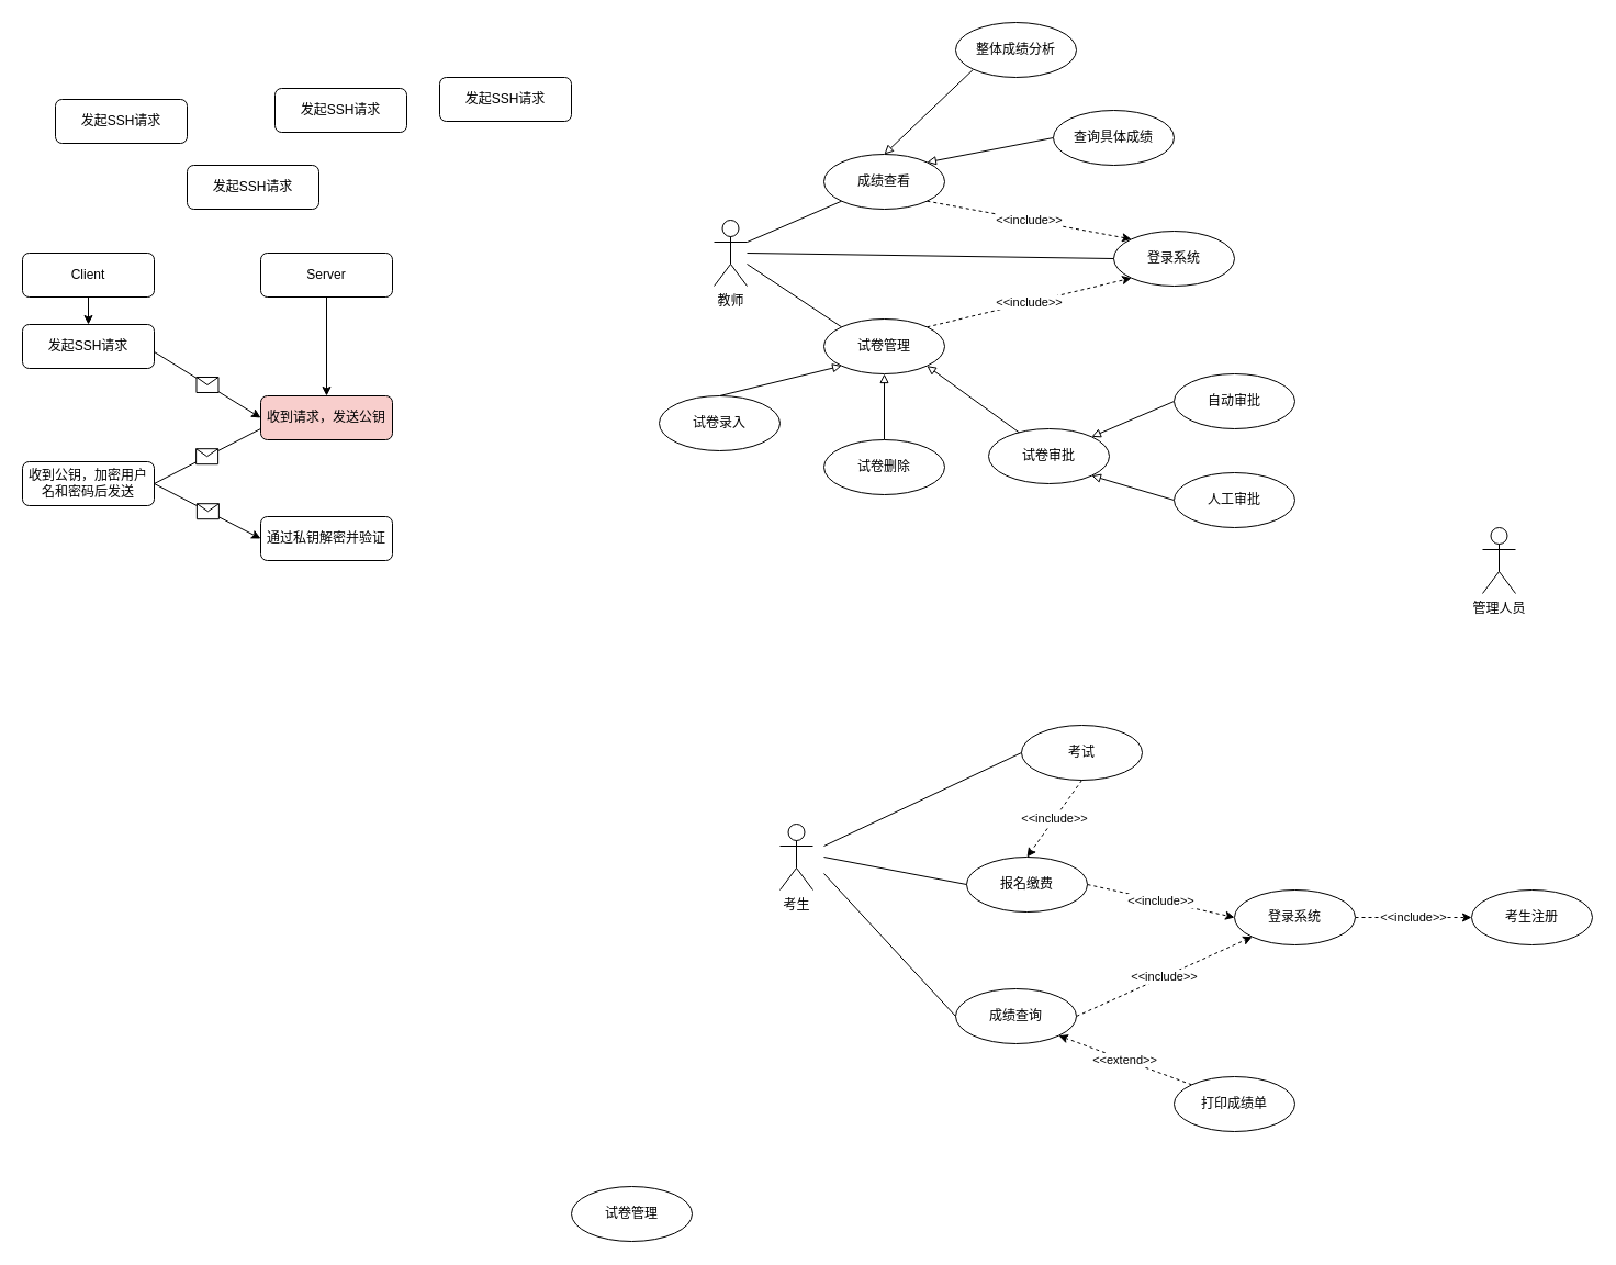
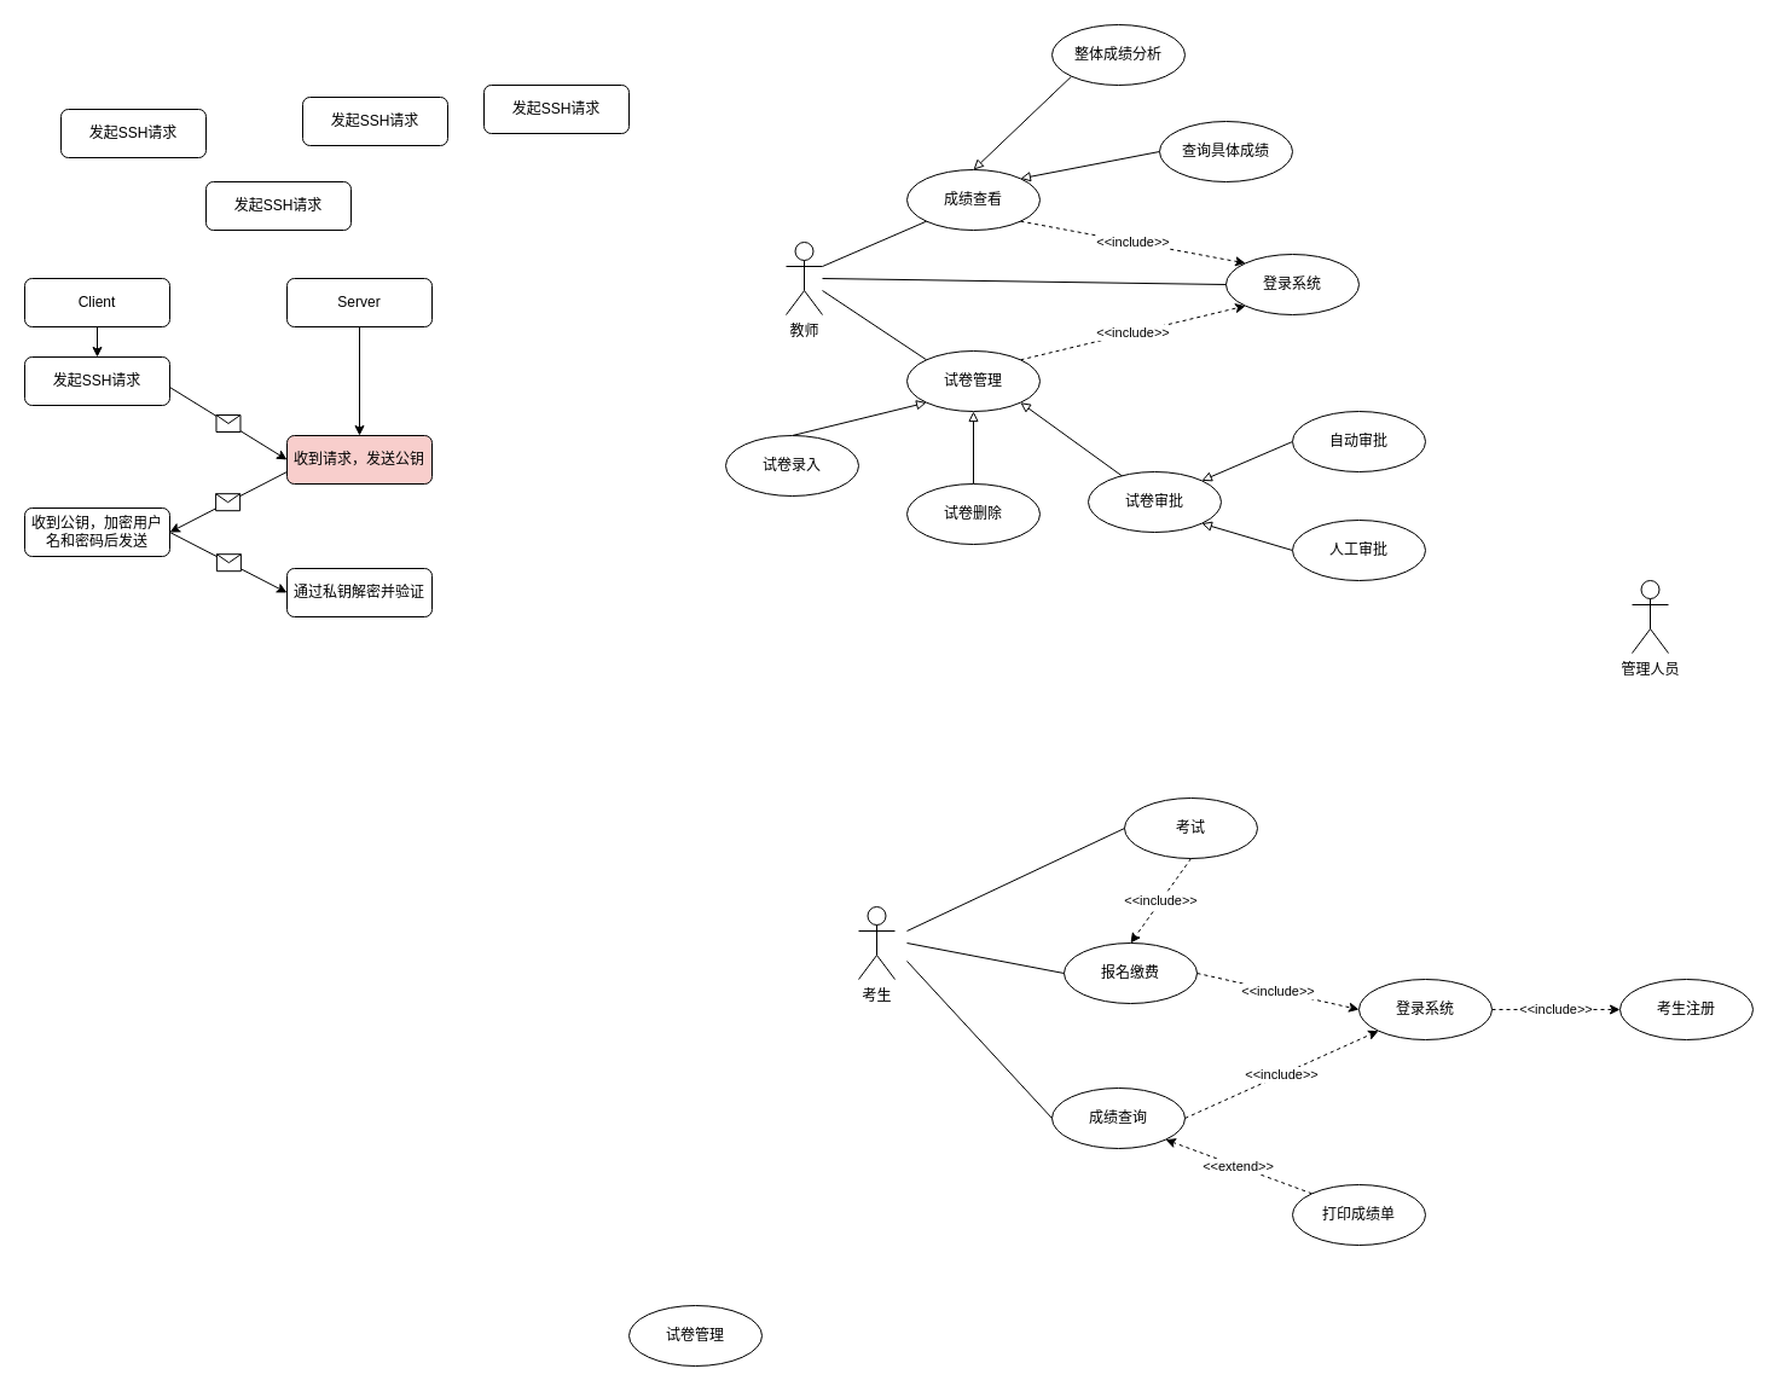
  <mxCell id="0" />
  <mxCell id="1" parent="0" />
  <mxCell id="2" value="考生" style="shape=umlActor;verticalLabelPosition=bottom;verticalAlign=top;html=1;outlineConnect=0;" parent="1" vertex="1"><mxGeometry y="750" width="30" height="60" as="geometry" x="710" /></mxCell>
  <mxCell id="3" value="教师" style="shape=umlActor;verticalLabelPosition=bottom;verticalAlign=top;html=1;outlineConnect=0;" parent="1" vertex="1"><mxGeometry x="650" y="200" width="30" height="60" as="geometry" /></mxCell>
  <mxCell id="4" value="管理人员" style="shape=umlActor;verticalLabelPosition=bottom;verticalAlign=top;html=1;outlineConnect=0;" parent="1" vertex="1"><mxGeometry x="1350" y="480" width="30" height="60" as="geometry" /></mxCell>
  <mxCell id="5" value="&amp;lt;&amp;lt;include&amp;gt;&amp;gt;" style="rounded=0;orthogonalLoop=1;jettySize=auto;html=1;exitX=1;exitY=0;exitDx=0;exitDy=0;entryX=0;entryY=1;entryDx=0;entryDy=0;dashed=1;" parent="1" source="6" target="32" edge="1"><mxGeometry relative="1" as="geometry" /></mxCell>
  <mxCell id="6" value="试卷管理" style="ellipse;whiteSpace=wrap;html=1;" parent="1" vertex="1"><mxGeometry x="750" y="290" width="110" height="50" as="geometry" /></mxCell>
  <mxCell id="7" value="" style="endArrow=none;html=1;rounded=0;entryX=0;entryY=0;entryDx=0;entryDy=0;" parent="1" target="6" edge="1"><mxGeometry width="50" height="50" relative="1" as="geometry"><mxPoint x="680" y="240" as="sourcePoint" /><mxPoint x="730" y="190" as="targetPoint" /></mxGeometry></mxCell>
  <mxCell id="8" value="试卷管理" style="ellipse;whiteSpace=wrap;html=1;" parent="1" vertex="1"><mxGeometry x="520" y="1080" width="110" height="50" as="geometry" /></mxCell>
  <mxCell id="9" style="rounded=0;orthogonalLoop=1;jettySize=auto;html=1;exitX=0;exitY=0.5;exitDx=0;exitDy=0;entryX=1;entryY=0;entryDx=0;entryDy=0;endArrow=block;endFill=0;" parent="1" source="10" target="11" edge="1"><mxGeometry relative="1" as="geometry" /></mxCell>
  <mxCell id="10" value="查询具体成绩" style="ellipse;whiteSpace=wrap;html=1;" parent="1" vertex="1"><mxGeometry x="959" y="100" width="110" height="50" as="geometry" /></mxCell>
  <mxCell id="11" value="成绩查看" style="ellipse;whiteSpace=wrap;html=1;" parent="1" vertex="1"><mxGeometry x="750" y="140" width="110" height="50" as="geometry" /></mxCell>
  <mxCell id="12" value="&amp;lt;&amp;lt;extend&amp;gt;&amp;gt;" style="rounded=0;orthogonalLoop=1;jettySize=auto;html=1;exitX=0;exitY=0;exitDx=0;exitDy=0;entryX=1;entryY=1;entryDx=0;entryDy=0;dashed=1;" parent="1" source="13" target="14" edge="1"><mxGeometry relative="1" as="geometry" /></mxCell>
  <mxCell id="13" value="打印成绩单" style="ellipse;whiteSpace=wrap;html=1;" parent="1" vertex="1"><mxGeometry x="1069" y="980" width="110" height="50" as="geometry" /></mxCell>
  <mxCell id="14" value="成绩查询" style="ellipse;whiteSpace=wrap;html=1;" parent="1" vertex="1"><mxGeometry x="870" y="900" width="110" height="50" as="geometry" /></mxCell>
  <mxCell id="15" value="考试" style="ellipse;whiteSpace=wrap;html=1;" parent="1" vertex="1"><mxGeometry x="930" y="660" width="110" height="50" as="geometry" /></mxCell>
  <mxCell id="16" value="报名缴费" style="ellipse;whiteSpace=wrap;html=1;" parent="1" vertex="1"><mxGeometry x="880" y="780" width="110" height="50" as="geometry" /></mxCell>
  <mxCell id="17" value="考生注册" style="ellipse;whiteSpace=wrap;html=1;" parent="1" vertex="1"><mxGeometry x="1340" y="810" width="110" height="50" as="geometry" /></mxCell>
  <mxCell id="18" value="&amp;lt;&amp;lt;include&amp;gt;&amp;gt;" style="edgeStyle=orthogonalEdgeStyle;rounded=0;orthogonalLoop=1;jettySize=auto;html=1;exitX=1;exitY=0.5;exitDx=0;exitDy=0;entryX=0;entryY=0.5;entryDx=0;entryDy=0;dashed=1;" parent="1" source="19" target="17" edge="1"><mxGeometry relative="1" as="geometry" /></mxCell>
  <mxCell id="19" value="登录系统" style="ellipse;whiteSpace=wrap;html=1;" parent="1" vertex="1"><mxGeometry x="1124" y="810" width="110" height="50" as="geometry" /></mxCell>
  <mxCell id="20" value="" style="edgeStyle=orthogonalEdgeStyle;rounded=0;orthogonalLoop=1;jettySize=auto;html=1;exitX=0.5;exitY=0;exitDx=0;exitDy=0;entryX=0.5;entryY=1;entryDx=0;entryDy=0;endArrow=block;endFill=0;" parent="1" source="21" target="6" edge="1"><mxGeometry relative="1" as="geometry"><mxPoint as="offset" /></mxGeometry></mxCell>
  <mxCell id="21" value="试卷删除" style="ellipse;whiteSpace=wrap;html=1;" parent="1" vertex="1"><mxGeometry x="750" y="400" width="110" height="50" as="geometry" /></mxCell>
  <mxCell id="22" value="" style="rounded=0;orthogonalLoop=1;jettySize=auto;html=1;exitX=0.5;exitY=0;exitDx=0;exitDy=0;entryX=0;entryY=1;entryDx=0;entryDy=0;endArrow=block;endFill=0;" parent="1" source="23" target="6" edge="1"><mxGeometry relative="1" as="geometry" /></mxCell>
  <mxCell id="23" value="试卷录入" style="ellipse;whiteSpace=wrap;html=1;" parent="1" vertex="1"><mxGeometry x="600" y="360" width="110" height="50" as="geometry" /></mxCell>
  <mxCell id="24" value="" style="rounded=0;orthogonalLoop=1;jettySize=auto;html=1;exitX=0.5;exitY=0;exitDx=0;exitDy=0;entryX=1;entryY=1;entryDx=0;entryDy=0;endArrow=block;endFill=0;" parent="1" target="6" edge="1"><mxGeometry relative="1" as="geometry"><mxPoint x="937" y="400" as="sourcePoint" /><mxPoint x="835.891" y="342.678" as="targetPoint" /></mxGeometry></mxCell>
  <mxCell id="25" value="试卷审批" style="ellipse;whiteSpace=wrap;html=1;" parent="1" vertex="1"><mxGeometry x="900" y="390" width="110" height="50" as="geometry" /></mxCell>
  <mxCell id="26" value="&amp;lt;&amp;lt;include&amp;gt;&amp;gt;" style="rounded=0;orthogonalLoop=1;jettySize=auto;html=1;exitX=1;exitY=0.5;exitDx=0;exitDy=0;entryX=0;entryY=0.5;entryDx=0;entryDy=0;dashed=1;" parent="1" source="16" target="19" edge="1"><mxGeometry relative="1" as="geometry"><mxPoint x="1100" y="844.5" as="sourcePoint" /><mxPoint x="1220" y="844.5" as="targetPoint" /></mxGeometry></mxCell>
  <mxCell id="27" value="&amp;lt;&amp;lt;include&amp;gt;&amp;gt;" style="rounded=0;orthogonalLoop=1;jettySize=auto;html=1;exitX=1;exitY=0.5;exitDx=0;exitDy=0;entryX=0;entryY=1;entryDx=0;entryDy=0;dashed=1;" parent="1" source="14" target="19" edge="1"><mxGeometry relative="1" as="geometry"><mxPoint x="1090" y="855" as="sourcePoint" /><mxPoint x="1200" y="855" as="targetPoint" /></mxGeometry></mxCell>
  <mxCell id="28" value="&amp;lt;&amp;lt;include&amp;gt;&amp;gt;" style="rounded=0;orthogonalLoop=1;jettySize=auto;html=1;exitX=0.5;exitY=1;exitDx=0;exitDy=0;entryX=0.5;entryY=0;entryDx=0;entryDy=0;dashed=1;" parent="1" source="15" target="16" edge="1"><mxGeometry relative="1" as="geometry"><mxPoint x="1000" y="855" as="sourcePoint" /><mxPoint x="1200" y="855" as="targetPoint" /></mxGeometry></mxCell>
  <mxCell id="29" value="" style="endArrow=none;html=1;rounded=0;entryX=0;entryY=0.5;entryDx=0;entryDy=0;" parent="1" target="15" edge="1"><mxGeometry width="50" height="50" relative="1" as="geometry"><mxPoint x="750" y="770" as="sourcePoint" /><mxPoint x="800" y="720" as="targetPoint" /></mxGeometry></mxCell>
  <mxCell id="30" value="" style="endArrow=none;html=1;rounded=0;entryX=0;entryY=0.5;entryDx=0;entryDy=0;" parent="1" target="16" edge="1"><mxGeometry width="50" height="50" relative="1" as="geometry"><mxPoint x="750" y="780" as="sourcePoint" /><mxPoint x="800" y="720" as="targetPoint" /></mxGeometry></mxCell>
  <mxCell id="31" value="" style="endArrow=none;html=1;rounded=0;entryX=0;entryY=0.5;entryDx=0;entryDy=0;" parent="1" target="14" edge="1"><mxGeometry width="50" height="50" relative="1" as="geometry"><mxPoint x="750" y="795" as="sourcePoint" /><mxPoint x="870" y="820" as="targetPoint" /></mxGeometry></mxCell>
  <mxCell id="32" value="登录系统" style="ellipse;whiteSpace=wrap;html=1;" parent="1" vertex="1"><mxGeometry x="1014" y="210" width="110" height="50" as="geometry" /></mxCell>
  <mxCell id="33" value="" style="endArrow=none;html=1;rounded=0;entryX=0;entryY=0.5;entryDx=0;entryDy=0;" parent="1" target="32" edge="1"><mxGeometry width="50" height="50" relative="1" as="geometry"><mxPoint x="680" y="230" as="sourcePoint" /><mxPoint x="730" y="180" as="targetPoint" /></mxGeometry></mxCell>
  <mxCell id="34" value="" style="endArrow=none;html=1;rounded=0;entryX=0;entryY=1;entryDx=0;entryDy=0;" parent="1" target="11" edge="1"><mxGeometry width="50" height="50" relative="1" as="geometry"><mxPoint x="680" y="220" as="sourcePoint" /><mxPoint x="730" y="170" as="targetPoint" /></mxGeometry></mxCell>
  <mxCell id="35" value="&amp;lt;&amp;lt;include&amp;gt;&amp;gt;" style="rounded=0;orthogonalLoop=1;jettySize=auto;html=1;exitX=1;exitY=1;exitDx=0;exitDy=0;entryX=0;entryY=0;entryDx=0;entryDy=0;dashed=1;" parent="1" source="11" target="32" edge="1"><mxGeometry relative="1" as="geometry"><mxPoint x="844" y="317" as="sourcePoint" /><mxPoint x="916" y="258" as="targetPoint" /></mxGeometry></mxCell>
  <mxCell id="36" style="rounded=0;orthogonalLoop=1;jettySize=auto;html=1;exitX=0;exitY=1;exitDx=0;exitDy=0;entryX=0.5;entryY=0;entryDx=0;entryDy=0;endArrow=block;endFill=0;" parent="1" source="37" target="11" edge="1"><mxGeometry relative="1" as="geometry" /></mxCell>
  <mxCell id="37" value="整体成绩分析" style="ellipse;whiteSpace=wrap;html=1;" parent="1" vertex="1"><mxGeometry x="870" y="20" width="110" height="50" as="geometry" /></mxCell>
  <mxCell id="38" style="rounded=0;orthogonalLoop=1;jettySize=auto;html=1;exitX=0;exitY=0.5;exitDx=0;exitDy=0;entryX=1;entryY=0;entryDx=0;entryDy=0;endArrow=block;endFill=0;" parent="1" source="39" target="25" edge="1"><mxGeometry relative="1" as="geometry" /></mxCell>
  <mxCell id="39" value="自动审批" style="ellipse;whiteSpace=wrap;html=1;" parent="1" vertex="1"><mxGeometry x="1069" y="340" width="110" height="50" as="geometry" /></mxCell>
  <mxCell id="40" style="rounded=0;orthogonalLoop=1;jettySize=auto;html=1;exitX=0;exitY=0.5;exitDx=0;exitDy=0;entryX=1;entryY=1;entryDx=0;entryDy=0;endArrow=block;endFill=0;" parent="1" source="41" target="25" edge="1"><mxGeometry relative="1" as="geometry" /></mxCell>
  <mxCell id="41" value="人工审批" style="ellipse;whiteSpace=wrap;html=1;" parent="1" vertex="1"><mxGeometry x="1069" y="430" width="110" height="50" as="geometry" /></mxCell>
  <mxCell id="42" style="edgeStyle=orthogonalEdgeStyle;rounded=0;orthogonalLoop=1;jettySize=auto;html=1;exitX=0.5;exitY=1;exitDx=0;exitDy=0;entryX=0.5;entryY=0;entryDx=0;entryDy=0;" edge="1" parent="1" source="43" target="45"><mxGeometry relative="1" as="geometry" /></mxCell>
  <mxCell id="43" value="Client" style="rounded=1;whiteSpace=wrap;html=1;" vertex="1" parent="1"><mxGeometry x="20" y="230" width="120" height="40" as="geometry" /></mxCell>
  <mxCell id="44" value="Server" style="rounded=1;whiteSpace=wrap;html=1;" vertex="1" parent="1"><mxGeometry x="237" y="230" width="120" height="40" as="geometry" /></mxCell>
  <mxCell id="45" value="发起SSH请求" style="rounded=1;whiteSpace=wrap;html=1;" vertex="1" parent="1"><mxGeometry x="20" y="295" width="120" height="40" as="geometry" /></mxCell>
  <mxCell id="46" style="edgeStyle=orthogonalEdgeStyle;rounded=0;orthogonalLoop=1;jettySize=auto;html=1;entryX=0.5;entryY=0;entryDx=0;entryDy=0;exitX=0.5;exitY=1;exitDx=0;exitDy=0;" edge="1" parent="1" source="44" target="50"><mxGeometry relative="1" as="geometry"><mxPoint x="297" y="335" as="sourcePoint" /></mxGeometry></mxCell>
  <mxCell id="47" value="发起SSH请求" style="rounded=1;whiteSpace=wrap;html=1;" vertex="1" parent="1"><mxGeometry x="170" y="150" width="120" height="40" as="geometry" /></mxCell>
  <mxCell id="48" value="收到公钥，加密用户名和密码后发送" style="rounded=1;whiteSpace=wrap;html=1;" vertex="1" parent="1"><mxGeometry x="20" y="420" width="120" height="40" as="geometry" /></mxCell>
  <mxCell id="49" value="发起SSH请求" style="rounded=1;whiteSpace=wrap;html=1;" vertex="1" parent="1"><mxGeometry x="400" y="70" width="120" height="40" as="geometry" /></mxCell>
  <mxCell id="50" value="收到请求，发送公钥" style="rounded=1;whiteSpace=wrap;html=1;fillColor=#f8cecc;" vertex="1" parent="1"><mxGeometry x="237" y="360" width="120" height="40" as="geometry" /></mxCell>
  <mxCell id="51" value="发起SSH请求" style="rounded=1;whiteSpace=wrap;html=1;" vertex="1" parent="1"><mxGeometry x="250" y="80" width="120" height="40" as="geometry" /></mxCell>
  <mxCell id="52" value="发起SSH请求" style="rounded=1;whiteSpace=wrap;html=1;" vertex="1" parent="1"><mxGeometry x="50" y="90" width="120" height="40" as="geometry" /></mxCell>
  <mxCell id="53" value="通过私钥解密并验证" style="rounded=1;whiteSpace=wrap;html=1;" vertex="1" parent="1"><mxGeometry x="237" y="470" width="120" height="40" as="geometry" /></mxCell>
  <mxCell id="54" value="" style="endArrow=classic;html=1;rounded=0;entryX=0;entryY=0.5;entryDx=0;entryDy=0;" edge="1" parent="1" target="50"><mxGeometry relative="1" as="geometry"><mxPoint x="140" y="320" as="sourcePoint" /><mxPoint x="240" y="310" as="targetPoint" /></mxGeometry></mxCell>
  <mxCell id="55" value="" style="shape=message;html=1;outlineConnect=0;" vertex="1" parent="54"><mxGeometry width="20" height="14" relative="1" as="geometry"><mxPoint x="-10" y="-7" as="offset" /></mxGeometry></mxCell>
  <mxCell id="56" value="" style="endArrow=classic;html=1;rounded=0;entryX=0;entryY=0.5;entryDx=0;entryDy=0;" edge="1" parent="1" target="53"><mxGeometry relative="1" as="geometry"><mxPoint x="140" y="440" as="sourcePoint" /><mxPoint x="240" y="440" as="targetPoint" /></mxGeometry></mxCell>
  <mxCell id="57" value="" style="shape=message;html=1;outlineConnect=0;" vertex="1" parent="56"><mxGeometry width="20" height="14" relative="1" as="geometry"><mxPoint x="-10" y="-7" as="offset" /></mxGeometry></mxCell>
- <mxCell id="58" value="" style="endArrow=none;html=1;rounded=0;entryX=1;entryY=0.5;entryDx=0;entryDy=0;exitX=0;exitY=0.75;exitDx=0;exitDy=0;" edge="1" parent="1" source="50" target="48"><mxGeometry relative="1" as="geometry"><mxPoint x="240" y="390" as="sourcePoint" /><mxPoint x="340" y="380" as="targetPoint" /></mxGeometry></mxCell>
+ <mxCell id="58" value="" style="endArrow=classic;html=1;rounded=0;entryX=1;entryY=0.5;entryDx=0;entryDy=0;exitX=0;exitY=0.75;exitDx=0;exitDy=0;" edge="1" parent="1" source="50" target="48"><mxGeometry relative="1" as="geometry"><mxPoint x="240" y="390" as="sourcePoint" /><mxPoint x="340" y="380" as="targetPoint" /></mxGeometry></mxCell>
  <mxCell id="59" value="" style="shape=message;html=1;outlineConnect=0;" vertex="1" parent="58"><mxGeometry width="20" height="14" relative="1" as="geometry"><mxPoint x="-10" y="-7" as="offset" /></mxGeometry></mxCell>
